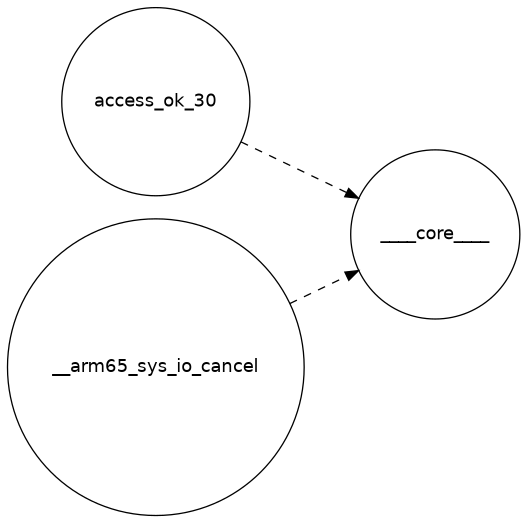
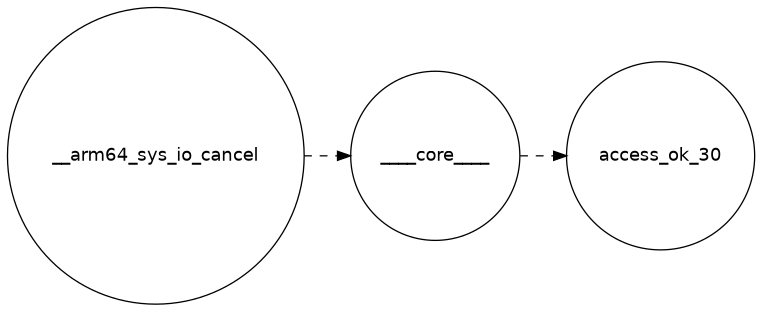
  digraph {
    fontname="DejaVu Sans"
    rankdir=LR
    node [color=black fontname="DejaVu Sans" shape=circle]
    edge [color=black fontname="DejaVu Sans" style=dashed]
    ____core____ [color=kernel]
    access_ok_30
-   __arm64_sys_io_cancel [label=__arm65_sys_io_cancel]
-   access_ok_30 -> ____core____
+   __arm64_sys_io_cancel
+   ____core____ -> access_ok_30
    __arm64_sys_io_cancel -> ____core____
  }
